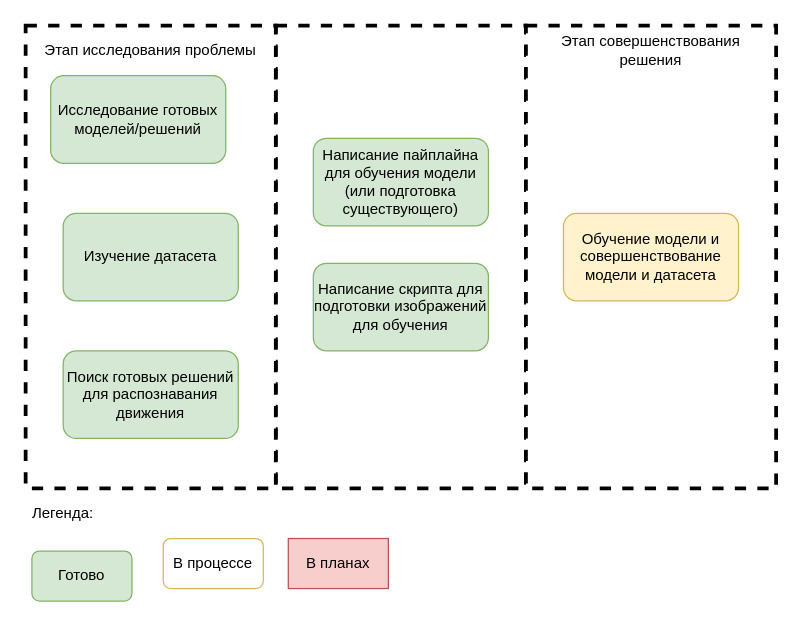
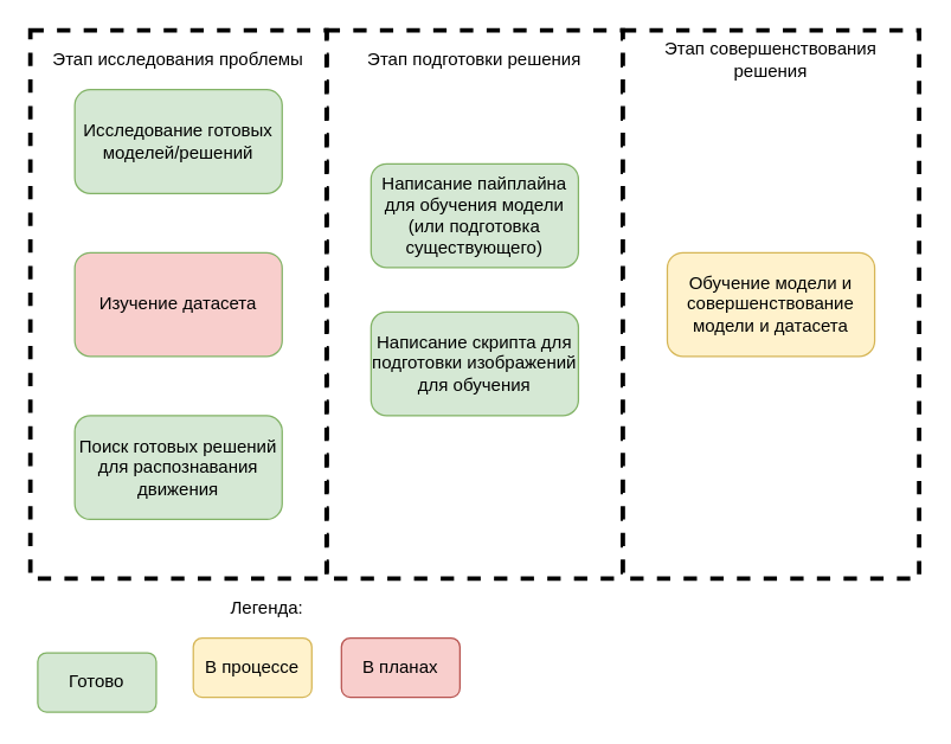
  <mxCell id="0" />
  <mxCell id="1" parent="0" />
  <mxCell id="2" value="" style="rounded=0;whiteSpace=wrap;html=1;dashed=1;strokeWidth=3;" parent="1" vertex="1"><mxGeometry x="220" y="20" width="200" height="370" as="geometry" /></mxCell>
  <mxCell id="3" value="" style="rounded=0;whiteSpace=wrap;html=1;dashed=1;strokeWidth=3;" parent="1" vertex="1"><mxGeometry x="420" y="20" width="200" height="370" as="geometry" /></mxCell>
  <mxCell id="4" value="" style="rounded=0;whiteSpace=wrap;html=1;dashed=1;strokeWidth=3;" parent="1" vertex="1"><mxGeometry x="20" y="20" width="200" height="370" as="geometry" /></mxCell>
- <mxCell id="5" value="&lt;font color=&quot;#000000&quot;&gt;Исследование готовых моделей/решений&lt;/font&gt;" style="rounded=1;whiteSpace=wrap;html=1;fillColor=#d5e8d4;strokeColor=#82b366;" parent="1" vertex="1"><mxGeometry x="40" y="60" width="140" height="70" as="geometry" /></mxCell>
- <mxCell id="6" value="&lt;font color=&quot;#000000&quot;&gt;Изучение датасета&lt;/font&gt;" style="rounded=1;whiteSpace=wrap;html=1;fillColor=#d5e8d4;strokeColor=#82b366;" parent="1" vertex="1"><mxGeometry x="50" y="170" width="140" height="70" as="geometry" /></mxCell>
+ <mxCell id="5" value="&lt;font color=&quot;#000000&quot;&gt;Исследование готовых моделей/решений&lt;/font&gt;" style="rounded=1;whiteSpace=wrap;html=1;fillColor=#d5e8d4;strokeColor=#82b366;" parent="1" vertex="1"><mxGeometry x="50" y="60" width="140" height="70" as="geometry" /></mxCell>
+ <mxCell id="6" value="&lt;font color=&quot;#000000&quot;&gt;Изучение датасета&lt;/font&gt;" style="rounded=1;whiteSpace=wrap;html=1;fillColor=#f8cecc;strokeColor=#82b366;" parent="1" vertex="1"><mxGeometry x="50" y="170" width="140" height="70" as="geometry" /></mxCell>
  <mxCell id="7" value="&lt;font color=&quot;#000000&quot;&gt;Поиск готовых решений для распознавания движения&lt;/font&gt;" style="rounded=1;whiteSpace=wrap;html=1;fillColor=#d5e8d4;strokeColor=#82b366;" parent="1" vertex="1"><mxGeometry x="50" y="280" width="140" height="70" as="geometry" /></mxCell>
  <mxCell id="8" value="&lt;font color=&quot;#000000&quot;&gt;Написание скрипта для подготовки изображений для обучения&lt;/font&gt;" style="rounded=1;whiteSpace=wrap;html=1;fillColor=#d5e8d4;strokeColor=#82b366;" parent="1" vertex="1"><mxGeometry x="250" y="210" width="140" height="70" as="geometry" /></mxCell>
  <mxCell id="9" value="&lt;div&gt;&lt;font color=&quot;#000000&quot;&gt;Написание пайплайна для обучения модели&lt;/font&gt;&lt;/div&gt;&lt;div&gt;&lt;font color=&quot;#000000&quot;&gt;(или подготовка существующего)&lt;/font&gt;&lt;br&gt;&lt;/div&gt;" style="rounded=1;whiteSpace=wrap;html=1;fillColor=#d5e8d4;strokeColor=#82b366;" parent="1" vertex="1"><mxGeometry x="250" y="110" width="140" height="70" as="geometry" /></mxCell>
  <mxCell id="10" value="&lt;font color=&quot;#000000&quot;&gt;Обучение модели и совершенствование модели и датасета&lt;/font&gt;" style="rounded=1;whiteSpace=wrap;html=1;fillColor=#fff2cc;strokeColor=#d6b656;" parent="1" vertex="1"><mxGeometry x="450" y="170" width="140" height="70" as="geometry" /></mxCell>
  <mxCell id="11" value="Этап исследования проблемы" style="text;html=1;strokeColor=none;fillColor=none;align=center;verticalAlign=middle;whiteSpace=wrap;rounded=0;dashed=1;" parent="1" vertex="1"><mxGeometry x="30" y="30" width="180" height="20" as="geometry" /></mxCell>
+ <mxCell id="12" value="Этап подготовки решения" style="text;html=1;strokeColor=none;fillColor=none;align=center;verticalAlign=middle;whiteSpace=wrap;rounded=0;dashed=1;" parent="1" vertex="1"><mxGeometry x="230" y="30" width="180" height="20" as="geometry" /></mxCell>
  <mxCell id="13" value="Этап совершенствования решения" style="text;html=1;strokeColor=none;fillColor=none;align=center;verticalAlign=middle;whiteSpace=wrap;rounded=0;dashed=1;" parent="1" vertex="1"><mxGeometry x="430" y="30" width="180" height="20" as="geometry" /></mxCell>
  <mxCell id="14" value="&lt;font color=&quot;#000000&quot;&gt;Готово&lt;/font&gt;" style="rounded=1;whiteSpace=wrap;html=1;strokeWidth=1;fillColor=#d5e8d4;strokeColor=#82b366;" parent="1" vertex="1"><mxGeometry x="25" y="440" width="80" height="40" as="geometry" /></mxCell>
- <mxCell id="15" value="&lt;font color=&quot;#000000&quot;&gt;В процессе&lt;/font&gt;" style="rounded=1;whiteSpace=wrap;html=1;strokeWidth=1;fillColor=#ffffff;strokeColor=#d6b656;" parent="1" vertex="1"><mxGeometry x="130" y="430" width="80" height="40" as="geometry" /></mxCell>
- <mxCell id="16" value="&lt;font color=&quot;#000000&quot;&gt;В планах&lt;/font&gt;" style="whiteSpace=wrap;html=1;strokeWidth=1;fillColor=#f8cecc;strokeColor=#b85450;rounded=0;" parent="1" vertex="1"><mxGeometry x="230" y="430" width="80" height="40" as="geometry" /></mxCell>
- <mxCell id="17" value="Легенда:" style="text;html=1;strokeColor=none;fillColor=none;align=center;verticalAlign=middle;whiteSpace=wrap;rounded=0;" parent="1" vertex="1"><mxGeometry x="30" y="400" width="40" height="20" as="geometry" /></mxCell>
+ <mxCell id="15" value="&lt;font color=&quot;#000000&quot;&gt;В процессе&lt;/font&gt;" style="rounded=1;whiteSpace=wrap;html=1;strokeWidth=1;fillColor=#fff2cc;strokeColor=#d6b656;" parent="1" vertex="1"><mxGeometry x="130" y="430" width="80" height="40" as="geometry" /></mxCell>
+ <mxCell id="16" value="&lt;font color=&quot;#000000&quot;&gt;В планах&lt;/font&gt;" style="rounded=1;whiteSpace=wrap;html=1;strokeWidth=1;fillColor=#f8cecc;strokeColor=#b85450;" parent="1" vertex="1"><mxGeometry x="230" y="430" width="80" height="40" as="geometry" /></mxCell>
+ <mxCell id="17" value="Легенда:" style="text;html=1;strokeColor=none;fillColor=none;align=center;verticalAlign=middle;whiteSpace=wrap;rounded=0;" parent="1" vertex="1"><mxGeometry x="160" y="400" width="40" height="20" as="geometry" /></mxCell>
